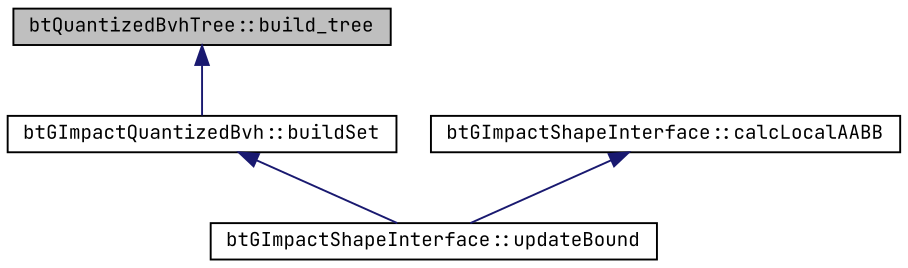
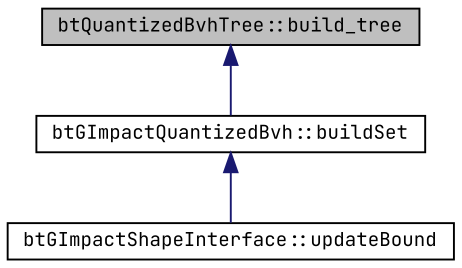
  digraph {
    fontname="JetBrains Mono"
    rankdir=TB
    node [color=black fontname="JetBrains Mono" fontsize=10 shape=record]
    edge [color=midnightblue dir=back fontname="JetBrains Mono" fontsize=10 labelfontname=FreeSans labelfontsize=10 style=solid]
    n1 [fillcolor=grey75 fontcolor=black height=0.2 label="btQuantizedBvhTree::build_tree" style=filled width=0.4]
    n2 [height=0.2 label="btGImpactQuantizedBvh::buildSet" width=0.4]
    n3 [height=0.2 label="btGImpactShapeInterface::updateBound" width=0.4]
-   n4 [height=0.2 label="btGImpactShapeInterface::calcLocalAABB" width=0.4]
    n1 -> n2
    n2 -> n3
-   n4 -> n3
  }
